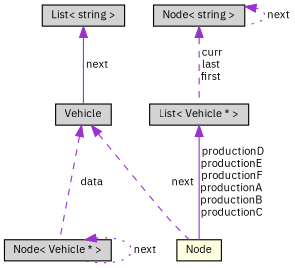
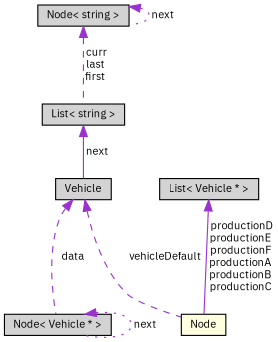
  digraph {
    fontname="IBM Plex Sans"
    node [color=black fillcolor=lightgrey fontname="IBM Plex Sans" fontsize=10 shape=record style=filled]
    edge [color=darkorchid3 dir=back fontname="IBM Plex Sans" fontsize=10 labelfontname=Helvetica labelfontsize=10 style=dashed]
    n1 [fillcolor=lightyellow fontcolor=black height=0.2 label="Node" width=0.4]
    n2 [height=0.2 label=Vehicle width=0.4]
    n3 [height=0.2 label="Node\< Vehicle * \>" width=0.4]
    n4 [height=0.2 label="List\< string \>" width=0.4]
    n5 [height=0.2 label="Node\< string \>" width=0.4]
    n6 [height=0.2 label="List\< Vehicle * \>" width=0.4]
-   n2 -> n1 [label=" next"]
+   n2 -> n1 [label=" vehicleDefault"]
    n2 -> n3 [label=" data"]
    n3 -> n3 [label=" next" style=dotted]
    n4 -> n2 [label=" next" style=solid]
-   n5 -> n6 [label=" curr\nlast\nfirst"]
+   n5 -> n4 [label=" curr\nlast\nfirst"]
    n5 -> n5 [label=" next" style=dotted]
    n6 -> n1 [label=" productionD\nproductionE\nproductionF\nproductionA\nproductionB\nproductionC" style=solid]
  }
